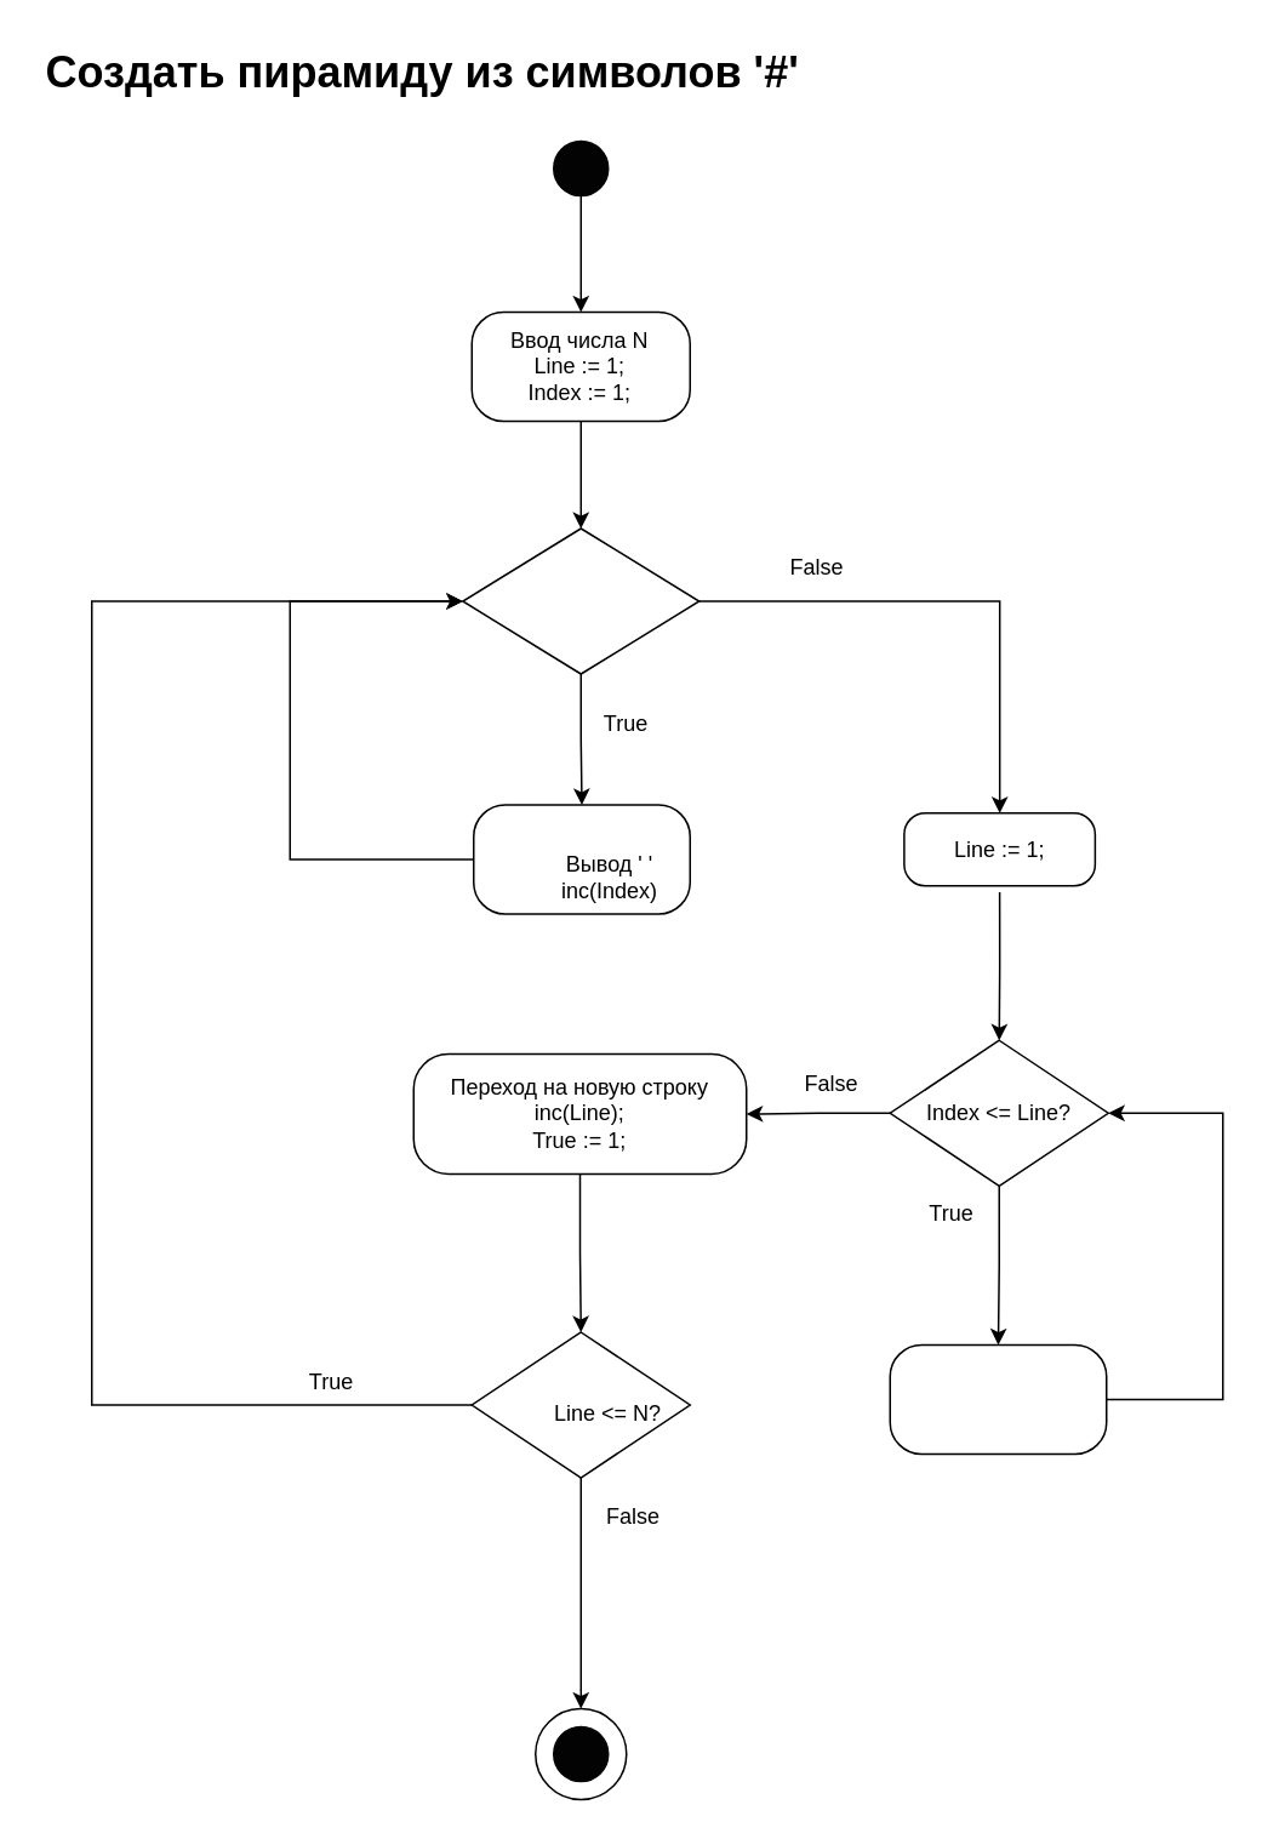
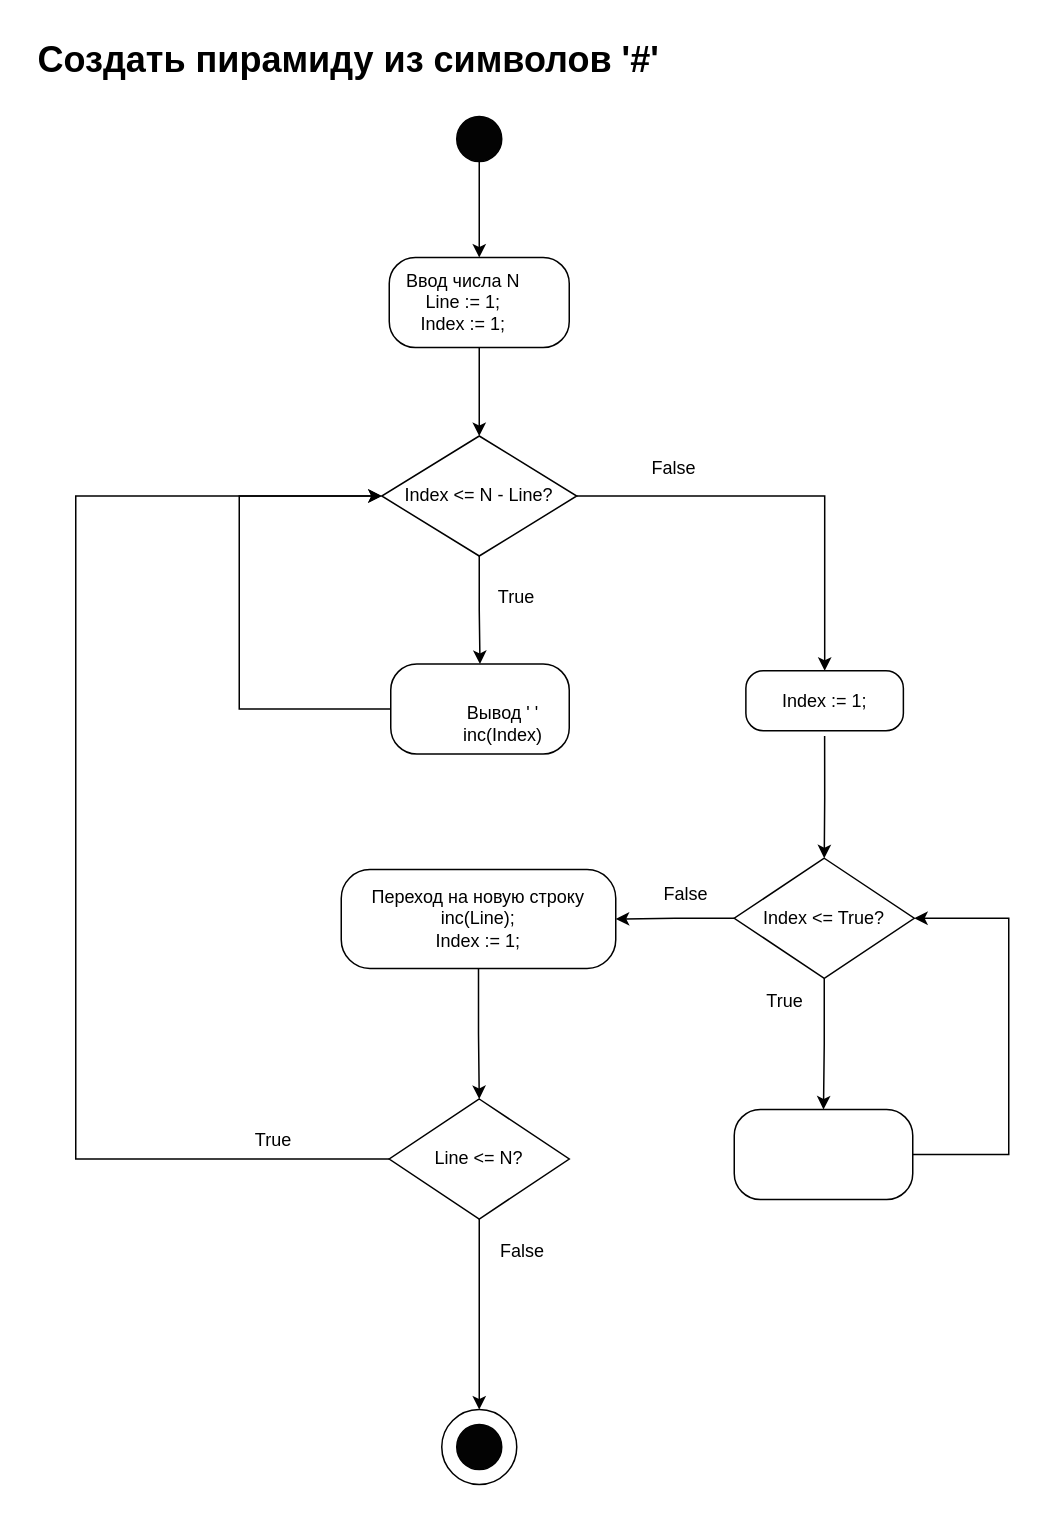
  <mxCell id="0" />
  <mxCell id="1" parent="0" />
  <mxCell id="2" value="&lt;h1&gt;Создать пирамиду из символов '#'&lt;/h1&gt;" style="text;html=1;strokeColor=none;fillColor=none;spacing=5;spacingTop=-20;whiteSpace=wrap;overflow=hidden;rounded=0;" parent="1" vertex="1"><mxGeometry x="20" y="20" width="440" height="40" as="geometry" /></mxCell>
  <mxCell id="3" style="edgeStyle=orthogonalEdgeStyle;rounded=0;orthogonalLoop=1;jettySize=auto;html=1;exitX=0.5;exitY=1;exitDx=0;exitDy=0;entryX=0.5;entryY=0;entryDx=0;entryDy=0;" parent="1" source="4" target="6" edge="1"><mxGeometry relative="1" as="geometry" /></mxCell>
  <mxCell id="4" value="" style="ellipse;whiteSpace=wrap;html=1;aspect=fixed;fillColor=#030303;shadow=0;" parent="1" vertex="1"><mxGeometry x="304" y="77" width="30" height="30" as="geometry" /></mxCell>
  <mxCell id="5" style="edgeStyle=orthogonalEdgeStyle;rounded=0;orthogonalLoop=1;jettySize=auto;html=1;exitX=0.5;exitY=1;exitDx=0;exitDy=0;entryX=0.5;entryY=0;entryDx=0;entryDy=0;" edge="1" parent="1" source="6" target="13"><mxGeometry relative="1" as="geometry" /></mxCell>
  <mxCell id="6" value="" style="rounded=1;whiteSpace=wrap;html=1;fillColor=#FFFFFF;arcSize=29;strokeColor=#000000;" parent="1" vertex="1"><mxGeometry x="259" y="171" width="120" height="60" as="geometry" /></mxCell>
- <mxCell id="7" value="Ввод числа N&lt;br&gt;Line := 1;&lt;br&gt;Index := 1;" style="text;html=1;strokeColor=none;fillColor=none;align=center;verticalAlign=middle;whiteSpace=wrap;rounded=0;" parent="1" vertex="1"><mxGeometry x="277" y="186" width="83" height="30" as="geometry" /></mxCell>
+ <mxCell id="7" value="Ввод числа N&lt;br&gt;Line := 1;&lt;br&gt;Index := 1;" style="text;html=1;strokeColor=none;fillColor=none;align=center;verticalAlign=middle;whiteSpace=wrap;rounded=0;" parent="1" vertex="1"><mxGeometry x="267" y="186" width="83" height="30" as="geometry" /></mxCell>
  <mxCell id="8" value="" style="group" parent="1" vertex="1" connectable="0"><mxGeometry x="260" y="442" width="119" height="60" as="geometry" /></mxCell>
  <mxCell id="9" value="" style="rounded=1;whiteSpace=wrap;html=1;fillColor=#FFFFFF;arcSize=29;strokeColor=#000000;" parent="8" vertex="1"><mxGeometry width="119" height="60" as="geometry" /></mxCell>
  <mxCell id="10" value="Вывод ' '&lt;br&gt;inc(Index)" style="text;html=1;strokeColor=none;fillColor=none;align=center;verticalAlign=middle;whiteSpace=wrap;rounded=0;" parent="8" vertex="1"><mxGeometry x="44.5" y="25" width="60" height="30" as="geometry" /></mxCell>
  <mxCell id="11" style="edgeStyle=orthogonalEdgeStyle;rounded=0;orthogonalLoop=1;jettySize=auto;html=1;exitX=0.5;exitY=1;exitDx=0;exitDy=0;entryX=0.5;entryY=0;entryDx=0;entryDy=0;" parent="1" source="13" target="9" edge="1"><mxGeometry relative="1" as="geometry" /></mxCell>
  <mxCell id="12" style="edgeStyle=orthogonalEdgeStyle;rounded=0;orthogonalLoop=1;jettySize=auto;html=1;" parent="1" source="13" target="26" edge="1"><mxGeometry relative="1" as="geometry" /></mxCell>
  <mxCell id="13" value="" style="rhombus;whiteSpace=wrap;html=1;strokeColor=#000000;fillColor=#FFFFFF;" parent="1" vertex="1"><mxGeometry x="254" y="290" width="130" height="80" as="geometry" /></mxCell>
+ <mxCell id="14" value="Index &amp;lt;= N - Line?" style="text;html=1;strokeColor=none;fillColor=none;align=center;verticalAlign=middle;whiteSpace=wrap;rounded=0;" parent="1" vertex="1"><mxGeometry x="266" y="320" width="106" height="20" as="geometry" /></mxCell>
  <mxCell id="15" value="True" style="text;html=1;strokeColor=none;fillColor=none;align=center;verticalAlign=middle;whiteSpace=wrap;rounded=0;" parent="1" vertex="1"><mxGeometry x="162" y="750" width="40" height="20" as="geometry" /></mxCell>
  <mxCell id="16" value="False" style="text;html=1;strokeColor=none;fillColor=none;align=center;verticalAlign=middle;whiteSpace=wrap;rounded=0;" parent="1" vertex="1"><mxGeometry x="328" y="824" width="40" height="20" as="geometry" /></mxCell>
  <mxCell id="17" value="True" style="text;html=1;strokeColor=none;fillColor=none;align=center;verticalAlign=middle;whiteSpace=wrap;rounded=0;" parent="1" vertex="1"><mxGeometry x="324" y="388" width="40" height="20" as="geometry" /></mxCell>
  <mxCell id="18" value="False" style="text;html=1;strokeColor=none;fillColor=none;align=center;verticalAlign=middle;whiteSpace=wrap;rounded=0;" parent="1" vertex="1"><mxGeometry x="429" y="302" width="40" height="20" as="geometry" /></mxCell>
  <mxCell id="19" value="" style="ellipse;whiteSpace=wrap;html=1;aspect=fixed;fillColor=#030303;" parent="1" vertex="1"><mxGeometry x="304" y="949" width="30" height="30" as="geometry" /></mxCell>
  <mxCell id="20" value="" style="ellipse;whiteSpace=wrap;html=1;aspect=fixed;fillColor=none;" parent="1" vertex="1"><mxGeometry x="294" y="939" width="50" height="50" as="geometry" /></mxCell>
  <mxCell id="21" value="" style="group" parent="1" vertex="1" connectable="0"><mxGeometry x="489" y="739" width="119" height="60" as="geometry" /></mxCell>
  <mxCell id="22" value="" style="rounded=1;whiteSpace=wrap;html=1;fillColor=#FFFFFF;arcSize=29;strokeColor=#000000;" parent="21" vertex="1"><mxGeometry width="119" height="60" as="geometry" /></mxCell>
  <mxCell id="23" value="" style="group" parent="1" vertex="1" connectable="0"><mxGeometry x="489" y="571.5" width="120" height="80" as="geometry" /></mxCell>
  <mxCell id="24" value="" style="rhombus;whiteSpace=wrap;html=1;strokeColor=#000000;fillColor=#FFFFFF;" parent="23" vertex="1"><mxGeometry width="120" height="80" as="geometry" /></mxCell>
- <mxCell id="25" value="Index &amp;lt;= Line?" style="text;html=1;strokeColor=none;fillColor=none;align=center;verticalAlign=middle;whiteSpace=wrap;rounded=0;" parent="23" vertex="1"><mxGeometry y="10" width="120" height="60" as="geometry" /></mxCell>
+ <mxCell id="25" value="Index &amp;lt;= True?" style="text;html=1;strokeColor=none;fillColor=none;align=center;verticalAlign=middle;whiteSpace=wrap;rounded=0;" parent="23" vertex="1"><mxGeometry y="10" width="120" height="60" as="geometry" /></mxCell>
  <mxCell id="26" value="" style="rounded=1;whiteSpace=wrap;html=1;fillColor=#FFFFFF;arcSize=29;strokeColor=#000000;" parent="1" vertex="1"><mxGeometry x="496.75" y="446.5" width="105" height="40" as="geometry" /></mxCell>
  <mxCell id="27" style="edgeStyle=orthogonalEdgeStyle;rounded=0;orthogonalLoop=1;jettySize=auto;html=1;exitX=0.5;exitY=1;exitDx=0;exitDy=0;entryX=0.5;entryY=0;entryDx=0;entryDy=0;" parent="1" source="28" target="24" edge="1"><mxGeometry relative="1" as="geometry" /></mxCell>
- <mxCell id="28" value="Line := 1;" style="text;html=1;strokeColor=none;fillColor=none;align=center;verticalAlign=middle;whiteSpace=wrap;rounded=0;" parent="1" vertex="1"><mxGeometry x="486" y="443" width="126.5" height="47" as="geometry" /></mxCell>
+ <mxCell id="28" value="Index := 1;" style="text;html=1;strokeColor=none;fillColor=none;align=center;verticalAlign=middle;whiteSpace=wrap;rounded=0;" parent="1" vertex="1"><mxGeometry x="486" y="443" width="126.5" height="47" as="geometry" /></mxCell>
  <mxCell id="29" value="" style="group" vertex="1" connectable="0" parent="1"><mxGeometry x="259" y="582" width="151" height="63" as="geometry" /></mxCell>
  <mxCell id="30" value="" style="rounded=1;whiteSpace=wrap;html=1;fillColor=#FFFFFF;arcSize=29;strokeColor=#000000;" vertex="1" parent="29"><mxGeometry x="-32" y="-3" width="183" height="66" as="geometry" /></mxCell>
- <mxCell id="31" value="Переход на новую строку&lt;br&gt;inc(Line);&lt;br&gt;True := 1;" style="text;html=1;strokeColor=none;fillColor=none;align=center;verticalAlign=middle;whiteSpace=wrap;rounded=0;" vertex="1" parent="29"><mxGeometry x="-19" y="15" width="157" height="30" as="geometry" /></mxCell>
+ <mxCell id="31" value="Переход на новую строку&lt;br&gt;inc(Line);&lt;br&gt;Index := 1;" style="text;html=1;strokeColor=none;fillColor=none;align=center;verticalAlign=middle;whiteSpace=wrap;rounded=0;" vertex="1" parent="29"><mxGeometry x="-19" y="15" width="157" height="30" as="geometry" /></mxCell>
  <mxCell id="32" value="" style="group" vertex="1" connectable="0" parent="1"><mxGeometry x="259" y="732" width="120" height="80" as="geometry" /></mxCell>
  <mxCell id="33" value="" style="rhombus;whiteSpace=wrap;html=1;strokeColor=#000000;fillColor=#FFFFFF;" vertex="1" parent="32"><mxGeometry width="120" height="80" as="geometry" /></mxCell>
- <mxCell id="34" value="Line &amp;lt;= N?" style="text;html=1;strokeColor=none;fillColor=none;align=center;verticalAlign=middle;whiteSpace=wrap;rounded=0;" vertex="1" parent="32"><mxGeometry x="35" y="30" width="80" height="30" as="geometry" /></mxCell>
+ <mxCell id="34" value="Line &amp;lt;= N?" style="text;html=1;strokeColor=none;fillColor=none;align=center;verticalAlign=middle;whiteSpace=wrap;rounded=0;" vertex="1" parent="32"><mxGeometry x="20" y="25" width="80" height="30" as="geometry" /></mxCell>
  <mxCell id="35" style="edgeStyle=orthogonalEdgeStyle;rounded=0;orthogonalLoop=1;jettySize=auto;html=1;exitX=0.5;exitY=1;exitDx=0;exitDy=0;entryX=0.5;entryY=0;entryDx=0;entryDy=0;" edge="1" parent="1" source="24" target="22"><mxGeometry relative="1" as="geometry" /></mxCell>
  <mxCell id="36" style="edgeStyle=orthogonalEdgeStyle;rounded=0;orthogonalLoop=1;jettySize=auto;html=1;exitX=1;exitY=0.5;exitDx=0;exitDy=0;entryX=1;entryY=0.5;entryDx=0;entryDy=0;" edge="1" parent="1" source="22" target="25"><mxGeometry relative="1" as="geometry"><Array as="points"><mxPoint x="672" y="769" /><mxPoint x="672" y="612" /></Array></mxGeometry></mxCell>
  <mxCell id="37" style="edgeStyle=orthogonalEdgeStyle;rounded=0;orthogonalLoop=1;jettySize=auto;html=1;exitX=0;exitY=0.5;exitDx=0;exitDy=0;entryX=0;entryY=0.5;entryDx=0;entryDy=0;" edge="1" parent="1" source="9" target="13"><mxGeometry relative="1" as="geometry"><mxPoint x="184.6" y="559" as="targetPoint" /><Array as="points"><mxPoint x="159" y="472" /><mxPoint x="159" y="330" /></Array></mxGeometry></mxCell>
  <mxCell id="38" style="edgeStyle=orthogonalEdgeStyle;rounded=0;orthogonalLoop=1;jettySize=auto;html=1;exitX=0.5;exitY=1;exitDx=0;exitDy=0;entryX=0.5;entryY=0;entryDx=0;entryDy=0;" edge="1" parent="1" source="30" target="33"><mxGeometry relative="1" as="geometry" /></mxCell>
  <mxCell id="39" style="edgeStyle=orthogonalEdgeStyle;rounded=0;orthogonalLoop=1;jettySize=auto;html=1;exitX=0;exitY=0.5;exitDx=0;exitDy=0;entryX=0;entryY=0.5;entryDx=0;entryDy=0;" edge="1" parent="1" source="33" target="13"><mxGeometry relative="1" as="geometry"><Array as="points"><mxPoint x="50" y="772" /><mxPoint x="50" y="330" /></Array></mxGeometry></mxCell>
  <mxCell id="40" style="edgeStyle=orthogonalEdgeStyle;rounded=0;orthogonalLoop=1;jettySize=auto;html=1;exitX=0.5;exitY=1;exitDx=0;exitDy=0;" edge="1" parent="1" source="33" target="20"><mxGeometry relative="1" as="geometry" /></mxCell>
  <mxCell id="41" style="edgeStyle=orthogonalEdgeStyle;rounded=0;orthogonalLoop=1;jettySize=auto;html=1;exitX=0;exitY=0.5;exitDx=0;exitDy=0;entryX=1;entryY=0.5;entryDx=0;entryDy=0;" edge="1" parent="1" source="25" target="30"><mxGeometry relative="1" as="geometry" /></mxCell>
  <mxCell id="42" value="True" style="text;html=1;strokeColor=none;fillColor=none;align=center;verticalAlign=middle;whiteSpace=wrap;rounded=0;" vertex="1" parent="1"><mxGeometry x="503" y="657" width="40" height="20" as="geometry" /></mxCell>
  <mxCell id="43" value="False" style="text;html=1;strokeColor=none;fillColor=none;align=center;verticalAlign=middle;whiteSpace=wrap;rounded=0;" vertex="1" parent="1"><mxGeometry x="437" y="586" width="40" height="20" as="geometry" /></mxCell>
